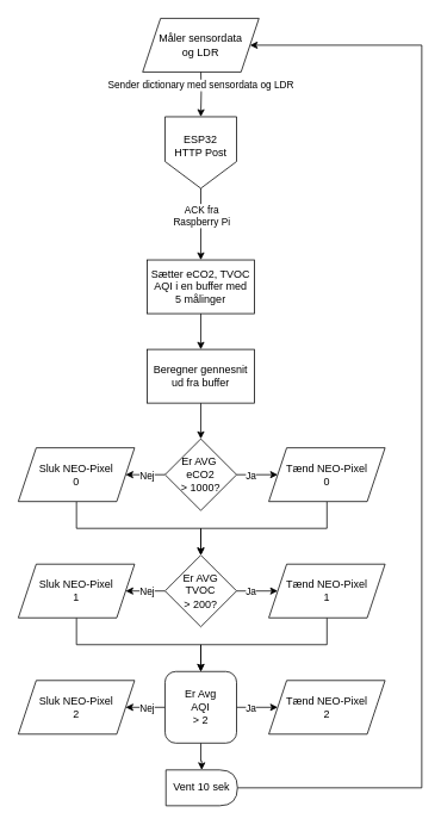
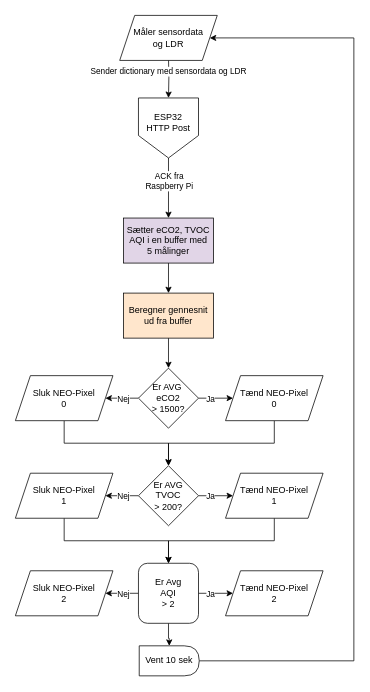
  <mxCell id="0" />
  <mxCell id="1" parent="0" />
  <mxCell id="2" value="" style="edgeStyle=orthogonalEdgeStyle;rounded=0;orthogonalLoop=1;jettySize=auto;html=1;" edge="1" parent="1" source="4"><mxGeometry relative="1" as="geometry"><mxPoint x="224" y="290" as="targetPoint" /></mxGeometry></mxCell>
  <mxCell id="3" value="&lt;div&gt;ACK fra&lt;br&gt;Raspberry Pi&lt;/div&gt;" style="edgeLabel;html=1;align=center;verticalAlign=middle;resizable=0;points=[];" vertex="1" connectable="0" parent="2"><mxGeometry x="-0.37" relative="1" as="geometry"><mxPoint y="5" as="offset" /></mxGeometry></mxCell>
  <mxCell id="4" value="ESP32&lt;br&gt;&lt;div&gt;HTTP Post&lt;/div&gt;&lt;div&gt;&lt;br&gt;&lt;/div&gt;" style="shape=offPageConnector;whiteSpace=wrap;html=1;" vertex="1" parent="1"><mxGeometry x="184" y="130" width="80" height="80" as="geometry" /></mxCell>
  <mxCell id="5" value="" style="edgeStyle=orthogonalEdgeStyle;rounded=0;orthogonalLoop=1;jettySize=auto;html=1;" edge="1" parent="1" target="4"><mxGeometry relative="1" as="geometry"><mxPoint x="224" y="75.29" as="sourcePoint" /></mxGeometry></mxCell>
  <mxCell id="6" value="Sender dictionary med sensordata og LDR" style="edgeLabel;html=1;align=center;verticalAlign=middle;resizable=0;points=[];" vertex="1" connectable="0" parent="5"><mxGeometry x="-0.3" y="-1" relative="1" as="geometry"><mxPoint as="offset" /></mxGeometry></mxCell>
  <mxCell id="7" value="Måler sensordata&lt;div&gt;og LDR&lt;/div&gt;" style="shape=parallelogram;perimeter=parallelogramPerimeter;whiteSpace=wrap;html=1;fixedSize=1;" vertex="1" parent="1"><mxGeometry x="159" y="20" width="130" height="60" as="geometry" /></mxCell>
  <mxCell id="8" value="" style="edgeStyle=orthogonalEdgeStyle;rounded=0;orthogonalLoop=1;jettySize=auto;html=1;entryX=1;entryY=0.5;entryDx=0;entryDy=0;" edge="1" parent="1" source="9" target="7"><mxGeometry relative="1" as="geometry"><mxPoint x="345" y="880" as="targetPoint" /><Array as="points"><mxPoint x="471" y="880" /><mxPoint x="471" y="50" /></Array></mxGeometry></mxCell>
  <mxCell id="9" value="Vent 10 sek" style="shape=delay;whiteSpace=wrap;html=1;" vertex="1" parent="1"><mxGeometry x="185" y="860" width="80" height="40" as="geometry" /></mxCell>
  <mxCell id="10" value="" style="edgeStyle=orthogonalEdgeStyle;rounded=0;orthogonalLoop=1;jettySize=auto;html=1;" edge="1" parent="1" source="14" target="18"><mxGeometry relative="1" as="geometry" /></mxCell>
  <mxCell id="11" value="Nej" style="edgeLabel;html=1;align=center;verticalAlign=middle;resizable=0;points=[];" vertex="1" connectable="0" parent="10"><mxGeometry x="0.179" y="-1" relative="1" as="geometry"><mxPoint y="1" as="offset" /></mxGeometry></mxCell>
  <mxCell id="12" value="" style="edgeStyle=orthogonalEdgeStyle;rounded=0;orthogonalLoop=1;jettySize=auto;html=1;" edge="1" parent="1" source="14" target="16"><mxGeometry relative="1" as="geometry" /></mxCell>
  <mxCell id="13" value="Ja" style="edgeLabel;html=1;align=center;verticalAlign=middle;resizable=0;points=[];" vertex="1" connectable="0" parent="12"><mxGeometry x="-0.451" relative="1" as="geometry"><mxPoint as="offset" /></mxGeometry></mxCell>
- <mxCell id="14" value="Er AVG&amp;nbsp;&lt;br&gt;&lt;span style=&quot;background-color: transparent; color: light-dark(rgb(0, 0, 0), rgb(255, 255, 255));&quot;&gt;eCO2&lt;/span&gt;&lt;div&gt;&lt;div&gt;&amp;gt; 1000?&lt;/div&gt;&lt;/div&gt;" style="rhombus;whiteSpace=wrap;html=1;" vertex="1" parent="1"><mxGeometry x="184" y="490" width="80" height="80" as="geometry" /></mxCell>
+ <mxCell id="14" value="Er AVG&amp;nbsp;&lt;br&gt;&lt;span style=&quot;background-color: transparent; color: light-dark(rgb(0, 0, 0), rgb(255, 255, 255));&quot;&gt;eCO2&lt;/span&gt;&lt;div&gt;&lt;div&gt;&amp;gt; 1500?&lt;/div&gt;&lt;/div&gt;" style="rhombus;whiteSpace=wrap;html=1;" vertex="1" parent="1"><mxGeometry x="184" y="490" width="80" height="80" as="geometry" /></mxCell>
  <mxCell id="15" value="" style="edgeStyle=orthogonalEdgeStyle;rounded=0;orthogonalLoop=1;jettySize=auto;html=1;entryX=0.5;entryY=0;entryDx=0;entryDy=0;" edge="1" parent="1" source="16" target="23"><mxGeometry relative="1" as="geometry"><Array as="points"><mxPoint x="365" y="590" /><mxPoint x="224" y="590" /></Array></mxGeometry></mxCell>
  <mxCell id="16" value="Tænd NEO-Pixel&lt;br&gt;0" style="shape=parallelogram;perimeter=parallelogramPerimeter;whiteSpace=wrap;html=1;fixedSize=1;" vertex="1" parent="1"><mxGeometry x="300" y="500" width="130" height="60" as="geometry" /></mxCell>
  <mxCell id="17" value="" style="edgeStyle=orthogonalEdgeStyle;rounded=0;orthogonalLoop=1;jettySize=auto;html=1;entryX=0.5;entryY=0;entryDx=0;entryDy=0;" edge="1" parent="1" source="18" target="23"><mxGeometry relative="1" as="geometry"><Array as="points"><mxPoint x="85" y="590" /><mxPoint x="224" y="590" /></Array></mxGeometry></mxCell>
  <mxCell id="18" value="Sluk NEO-Pixel&lt;br&gt;0" style="shape=parallelogram;perimeter=parallelogramPerimeter;whiteSpace=wrap;html=1;fixedSize=1;" vertex="1" parent="1"><mxGeometry x="20" y="500" width="130" height="60" as="geometry" /></mxCell>
  <mxCell id="19" value="" style="edgeStyle=orthogonalEdgeStyle;rounded=0;orthogonalLoop=1;jettySize=auto;html=1;" edge="1" parent="1" source="23" target="27"><mxGeometry relative="1" as="geometry" /></mxCell>
  <mxCell id="20" value="Nej" style="edgeLabel;html=1;align=center;verticalAlign=middle;resizable=0;points=[];" vertex="1" connectable="0" parent="19"><mxGeometry x="0.179" y="-1" relative="1" as="geometry"><mxPoint y="1" as="offset" /></mxGeometry></mxCell>
  <mxCell id="21" value="" style="edgeStyle=orthogonalEdgeStyle;rounded=0;orthogonalLoop=1;jettySize=auto;html=1;" edge="1" parent="1" source="23" target="25"><mxGeometry relative="1" as="geometry" /></mxCell>
  <mxCell id="22" value="Ja" style="edgeLabel;html=1;align=center;verticalAlign=middle;resizable=0;points=[];" vertex="1" connectable="0" parent="21"><mxGeometry x="-0.451" relative="1" as="geometry"><mxPoint as="offset" /></mxGeometry></mxCell>
  <mxCell id="23" value="Er AVG&lt;br&gt;TVOC&lt;div&gt;&amp;gt; 200?&lt;/div&gt;" style="rhombus;whiteSpace=wrap;html=1;" vertex="1" parent="1"><mxGeometry x="184" y="620" width="80" height="80" as="geometry" /></mxCell>
  <mxCell id="24" value="" style="edgeStyle=orthogonalEdgeStyle;rounded=0;orthogonalLoop=1;jettySize=auto;html=1;" edge="1" parent="1" source="25" target="33"><mxGeometry relative="1" as="geometry"><Array as="points"><mxPoint x="365" y="720" /><mxPoint x="224" y="720" /></Array></mxGeometry></mxCell>
  <mxCell id="25" value="Tænd NEO-Pixel&lt;br&gt;1" style="shape=parallelogram;perimeter=parallelogramPerimeter;whiteSpace=wrap;html=1;fixedSize=1;" vertex="1" parent="1"><mxGeometry x="300" y="630" width="130" height="60" as="geometry" /></mxCell>
  <mxCell id="26" value="" style="edgeStyle=orthogonalEdgeStyle;rounded=0;orthogonalLoop=1;jettySize=auto;html=1;" edge="1" parent="1" source="27" target="33"><mxGeometry relative="1" as="geometry"><Array as="points"><mxPoint x="85" y="720" /><mxPoint x="224" y="720" /></Array></mxGeometry></mxCell>
  <mxCell id="27" value="Sluk NEO-Pixel&lt;br&gt;1" style="shape=parallelogram;perimeter=parallelogramPerimeter;whiteSpace=wrap;html=1;fixedSize=1;" vertex="1" parent="1"><mxGeometry x="20" y="630" width="130" height="60" as="geometry" /></mxCell>
  <mxCell id="28" value="" style="edgeStyle=orthogonalEdgeStyle;rounded=0;orthogonalLoop=1;jettySize=auto;html=1;" edge="1" parent="1" source="33" target="35"><mxGeometry relative="1" as="geometry" /></mxCell>
  <mxCell id="29" value="Nej" style="edgeLabel;html=1;align=center;verticalAlign=middle;resizable=0;points=[];" vertex="1" connectable="0" parent="28"><mxGeometry x="0.179" y="-1" relative="1" as="geometry"><mxPoint y="1" as="offset" /></mxGeometry></mxCell>
  <mxCell id="30" value="" style="edgeStyle=orthogonalEdgeStyle;rounded=0;orthogonalLoop=1;jettySize=auto;html=1;" edge="1" parent="1" source="33" target="34"><mxGeometry relative="1" as="geometry" /></mxCell>
  <mxCell id="31" value="Ja" style="edgeLabel;html=1;align=center;verticalAlign=middle;resizable=0;points=[];" vertex="1" connectable="0" parent="30"><mxGeometry x="-0.451" relative="1" as="geometry"><mxPoint as="offset" /></mxGeometry></mxCell>
  <mxCell id="32" value="" style="edgeStyle=orthogonalEdgeStyle;rounded=0;orthogonalLoop=1;jettySize=auto;html=1;" edge="1" parent="1" source="33" target="9"><mxGeometry relative="1" as="geometry" /></mxCell>
  <mxCell id="33" value="Er Avg&lt;br&gt;AQI&lt;div&gt;&amp;gt; 2&lt;/div&gt;" style="whiteSpace=wrap;html=1;rounded=1;" vertex="1" parent="1"><mxGeometry x="184" y="750" width="80" height="80" as="geometry" /></mxCell>
  <mxCell id="34" value="Tænd NEO-Pixel&lt;br&gt;2" style="shape=parallelogram;perimeter=parallelogramPerimeter;whiteSpace=wrap;html=1;fixedSize=1;" vertex="1" parent="1"><mxGeometry x="300" y="760" width="130" height="60" as="geometry" /></mxCell>
  <mxCell id="35" value="Sluk NEO-Pixel&lt;br&gt;2" style="shape=parallelogram;perimeter=parallelogramPerimeter;whiteSpace=wrap;html=1;fixedSize=1;" vertex="1" parent="1"><mxGeometry x="20" y="760" width="130" height="60" as="geometry" /></mxCell>
  <mxCell id="36" value="" style="edgeStyle=orthogonalEdgeStyle;rounded=0;orthogonalLoop=1;jettySize=auto;html=1;" edge="1" parent="1" source="37" target="39"><mxGeometry relative="1" as="geometry" /></mxCell>
- <mxCell id="37" value="Sætter eCO2, TVOC&lt;div&gt;AQI i en buffer med&lt;/div&gt;&lt;div&gt;5 målinger&lt;/div&gt;" style="rounded=0;whiteSpace=wrap;html=1;" vertex="1" parent="1"><mxGeometry x="164" y="290" width="120" height="60" as="geometry" /></mxCell>
+ <mxCell id="37" value="Sætter eCO2, TVOC&lt;div&gt;AQI i en buffer med&lt;/div&gt;&lt;div&gt;5 målinger&lt;/div&gt;" style="rounded=0;whiteSpace=wrap;html=1;fillColor=#e1d5e7;" vertex="1" parent="1"><mxGeometry x="164" y="290" width="120" height="60" as="geometry" /></mxCell>
  <mxCell id="38" value="" style="edgeStyle=orthogonalEdgeStyle;rounded=0;orthogonalLoop=1;jettySize=auto;html=1;" edge="1" parent="1" source="39" target="14"><mxGeometry relative="1" as="geometry" /></mxCell>
- <mxCell id="39" value="Beregner gennesnit&lt;div&gt;ud fra buffer&lt;/div&gt;" style="rounded=0;whiteSpace=wrap;html=1;" vertex="1" parent="1"><mxGeometry x="164" y="390" width="120" height="60" as="geometry" /></mxCell>
+ <mxCell id="39" value="Beregner gennesnit&lt;div&gt;ud fra buffer&lt;/div&gt;" style="rounded=0;whiteSpace=wrap;html=1;fillColor=#ffe6cc;" vertex="1" parent="1"><mxGeometry x="164" y="390" width="120" height="60" as="geometry" /></mxCell>
